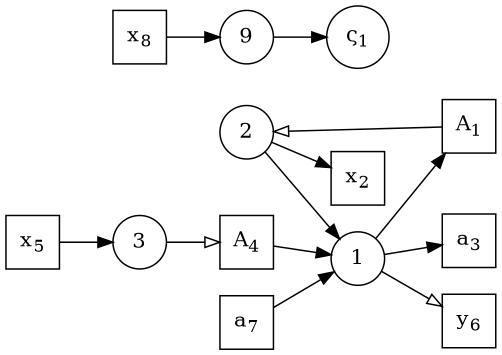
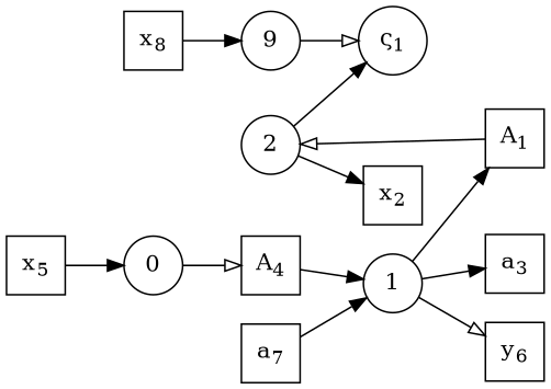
  digraph {
    rankdir=LR
    node [shape=square]
    edge [arrowhead=normal constraint=true weight=1]
    n1 [label=9 shape=circle]
    n2 [label=<&sigmaf;<sub>1</sub>> shape=circle]
    n3 [label=<x<sub>8</sub>>]
    n4 [label=1 shape=circle]
    n5 [label=<A<sub>1</sub>>]
    n6 [label=<a<sub>3</sub>>]
    n7 [label=<y<sub>6</sub>>]
    n8 [label=2 shape=circle]
    n9 [label=<x<sub>2</sub>>]
    n10 [label=<A<sub>4</sub>>]
    n11 [label=<a<sub>7</sub>>]
-   n12 [label=3 shape=circle]
+   n12 [label=0 shape=circle]
    n13 [label=<x<sub>5</sub>>]
-   n1 -> n2
+   n1 -> n2 [arrowhead=empty]
    n3 -> n1
    n4 -> n5
    n4 -> n6
    n4 -> n7 [arrowhead=empty]
    n5 -> n8 [arrowhead=empty]
-   n8 -> n4
+   n8 -> n2
    n8 -> n9
    n10 -> n4
    n11 -> n4
    n12 -> n10 [arrowhead=empty]
    n13 -> n12
  }
